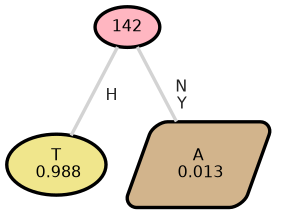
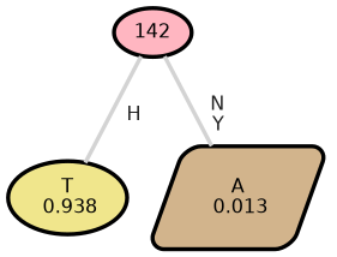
  graph {
    ranksep="0 equally"
    splines=straight
    node [color=black fontcolor=black fontname=helvetica penwidth=3 shape=ellipse style="filled, rounded"]
    edge [color=lightgray fontcolor=grey14 fontname=helvetica fontweight=bold penwidth=3]
-   n1 [fillcolor=khaki label="T\n 0.988"]
+   n1 [fillcolor=khaki label="T\n 0.938"]
    n2 [fillcolor=lightpink label=142]
    n3 [fillcolor=tan label="A\n 0.013" shape=parallelogram]
    subgraph sub_1 {
      rank=same
    }
    n2 -- n1 [label=" H"]
    n2 -- n3 [label=" N\n Y"]
  }
